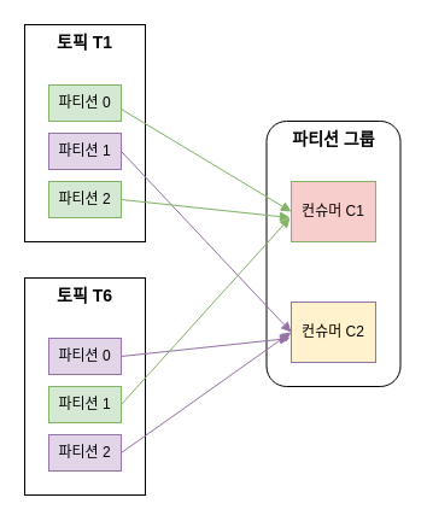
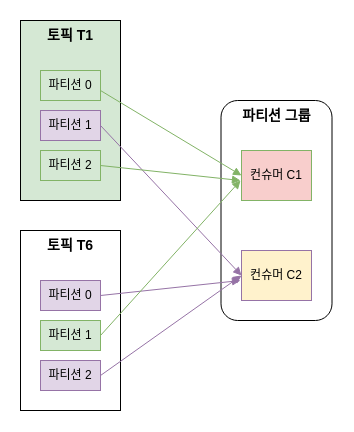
  <mxCell id="0" />
  <mxCell id="1" parent="0" />
- <mxCell id="2" value="토픽 T1" style="rounded=0;whiteSpace=wrap;html=1;verticalAlign=top;fontSize=14;fontStyle=1" vertex="1" parent="1"><mxGeometry x="20" y="20" width="100" height="180" as="geometry" /></mxCell>
+ <mxCell id="2" value="토픽 T1" style="rounded=0;whiteSpace=wrap;html=1;verticalAlign=top;fontSize=14;fontStyle=1;fillColor=#d5e8d4;" vertex="1" parent="1"><mxGeometry x="20" y="20" width="100" height="180" as="geometry" /></mxCell>
  <mxCell id="3" value="파티션 그룹" style="rounded=1;whiteSpace=wrap;html=1;verticalAlign=top;horizontal=1;fontStyle=1;fontSize=14;" vertex="1" parent="1"><mxGeometry x="220.5" y="100" width="111" height="220" as="geometry" /></mxCell>
  <mxCell id="4" style="rounded=0;orthogonalLoop=1;jettySize=auto;html=1;entryX=0;entryY=0.5;entryDx=0;entryDy=0;endArrow=block;endFill=1;exitX=1;exitY=0.667;exitDx=0;exitDy=0;exitPerimeter=0;fillColor=#d5e8d4;strokeColor=#82b366;" edge="1" parent="1" source="5" target="10"><mxGeometry relative="1" as="geometry" /></mxCell>
  <mxCell id="5" value="파티션 0" style="rounded=0;whiteSpace=wrap;html=1;fillColor=#d5e8d4;strokeColor=#82b366;" vertex="1" parent="1"><mxGeometry x="40" y="70" width="60" height="30" as="geometry" /></mxCell>
  <mxCell id="6" style="rounded=0;orthogonalLoop=1;jettySize=auto;html=1;endArrow=block;endFill=1;exitX=1;exitY=0.5;exitDx=0;exitDy=0;fillColor=#e1d5e7;strokeColor=#9673a6;entryX=0;entryY=0.5;entryDx=0;entryDy=0;" edge="1" parent="1" source="7" target="18"><mxGeometry relative="1" as="geometry"><mxPoint x="240" y="180" as="targetPoint" /></mxGeometry></mxCell>
  <mxCell id="7" value="파티션 1" style="rounded=0;whiteSpace=wrap;html=1;fillColor=#e1d5e7;strokeColor=#9673a6;" vertex="1" parent="1"><mxGeometry x="40" y="110" width="60" height="30" as="geometry" /></mxCell>
  <mxCell id="8" style="rounded=0;orthogonalLoop=1;jettySize=auto;html=1;endArrow=block;endFill=1;exitX=1;exitY=0.5;exitDx=0;exitDy=0;fillColor=#d5e8d4;strokeColor=#82b366;" edge="1" parent="1" source="9"><mxGeometry relative="1" as="geometry"><mxPoint x="240" y="180" as="targetPoint" /></mxGeometry></mxCell>
  <mxCell id="9" value="파티션 2" style="rounded=0;whiteSpace=wrap;html=1;fillColor=#d5e8d4;strokeColor=#82b366;" vertex="1" parent="1"><mxGeometry x="40" y="150" width="60" height="30" as="geometry" /></mxCell>
  <mxCell id="10" value="컨슈머 C1" style="rounded=0;whiteSpace=wrap;html=1;fillColor=#f8cecc;strokeColor=#82b366;" vertex="1" parent="1"><mxGeometry x="241" y="150" width="70" height="50" as="geometry" /></mxCell>
  <mxCell id="11" value="토픽 T6" style="rounded=0;whiteSpace=wrap;html=1;verticalAlign=top;fontSize=14;fontStyle=1" vertex="1" parent="1"><mxGeometry x="20" y="230" width="100" height="180" as="geometry" /></mxCell>
  <mxCell id="12" style="rounded=0;orthogonalLoop=1;jettySize=auto;html=1;endArrow=block;endFill=1;exitX=1;exitY=0.5;exitDx=0;exitDy=0;fillColor=#e1d5e7;strokeColor=#9673a6;" edge="1" parent="1" source="13"><mxGeometry relative="1" as="geometry"><mxPoint x="240" y="280" as="targetPoint" /></mxGeometry></mxCell>
  <mxCell id="13" value="파티션 0" style="rounded=0;whiteSpace=wrap;html=1;fillColor=#e1d5e7;strokeColor=#9673a6;" vertex="1" parent="1"><mxGeometry x="40" y="280" width="60" height="30" as="geometry" /></mxCell>
  <mxCell id="14" style="rounded=0;orthogonalLoop=1;jettySize=auto;html=1;endArrow=block;endFill=1;exitX=1;exitY=0.5;exitDx=0;exitDy=0;fillColor=#d5e8d4;strokeColor=#82b366;" edge="1" parent="1" source="15"><mxGeometry relative="1" as="geometry"><mxPoint x="240" y="180" as="targetPoint" /></mxGeometry></mxCell>
  <mxCell id="15" value="파티션 1" style="rounded=0;whiteSpace=wrap;html=1;fillColor=#d5e8d4;strokeColor=#82b366;" vertex="1" parent="1"><mxGeometry x="40" y="320" width="60" height="30" as="geometry" /></mxCell>
  <mxCell id="16" style="rounded=0;orthogonalLoop=1;jettySize=auto;html=1;entryX=0;entryY=0.5;entryDx=0;entryDy=0;endArrow=block;endFill=1;exitX=1;exitY=0.5;exitDx=0;exitDy=0;fillColor=#e1d5e7;strokeColor=#9673a6;" edge="1" parent="1" source="17" target="18"><mxGeometry relative="1" as="geometry" /></mxCell>
  <mxCell id="17" value="파티션 2" style="rounded=0;whiteSpace=wrap;html=1;fillColor=#e1d5e7;strokeColor=#9673a6;" vertex="1" parent="1"><mxGeometry x="40" y="360" width="60" height="30" as="geometry" /></mxCell>
  <mxCell id="18" value="컨슈머 C2" style="rounded=0;whiteSpace=wrap;html=1;fillColor=#fff2cc;strokeColor=#9673a6;" vertex="1" parent="1"><mxGeometry x="241" y="250" width="70" height="50" as="geometry" /></mxCell>
